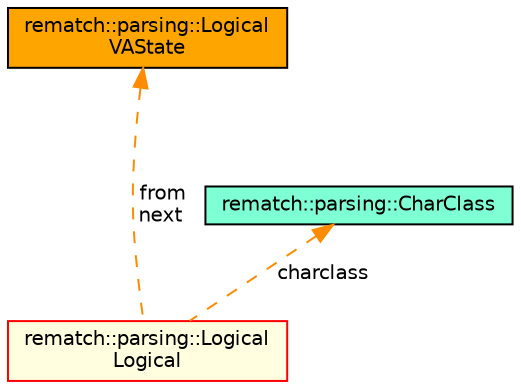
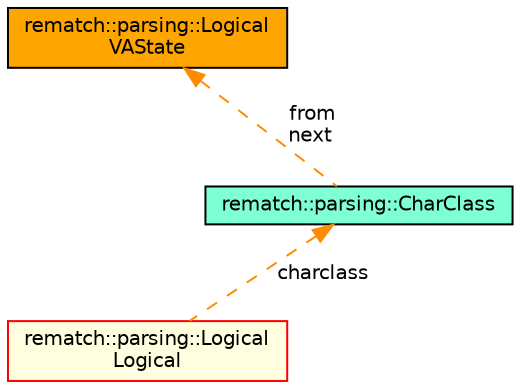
  digraph {
    node [color=black fontname=Helvetica fontsize=10 shape=box style=filled]
    edge [color=darkorange dir=back fontname=Helvetica fontsize=10 labelfontname=Helvetica labelfontsize=10 style=dashed]
    n1 [color=red fillcolor=lightyellow fontcolor=black height=0.2 label="rematch::parsing::Logical\lLogical" width=0.4]
    n2 [fillcolor=orange height=0.2 label="rematch::parsing::Logical\lVAState" width=0.4]
    n3 [fillcolor=aquamarine height=0.2 label="rematch::parsing::CharClass" width=0.4]
-   n2 -> n1 [label=" from\nnext"]
+   n2 -> n3 [label=" from\nnext"]
    n3 -> n1 [label=" charclass"]
  }
